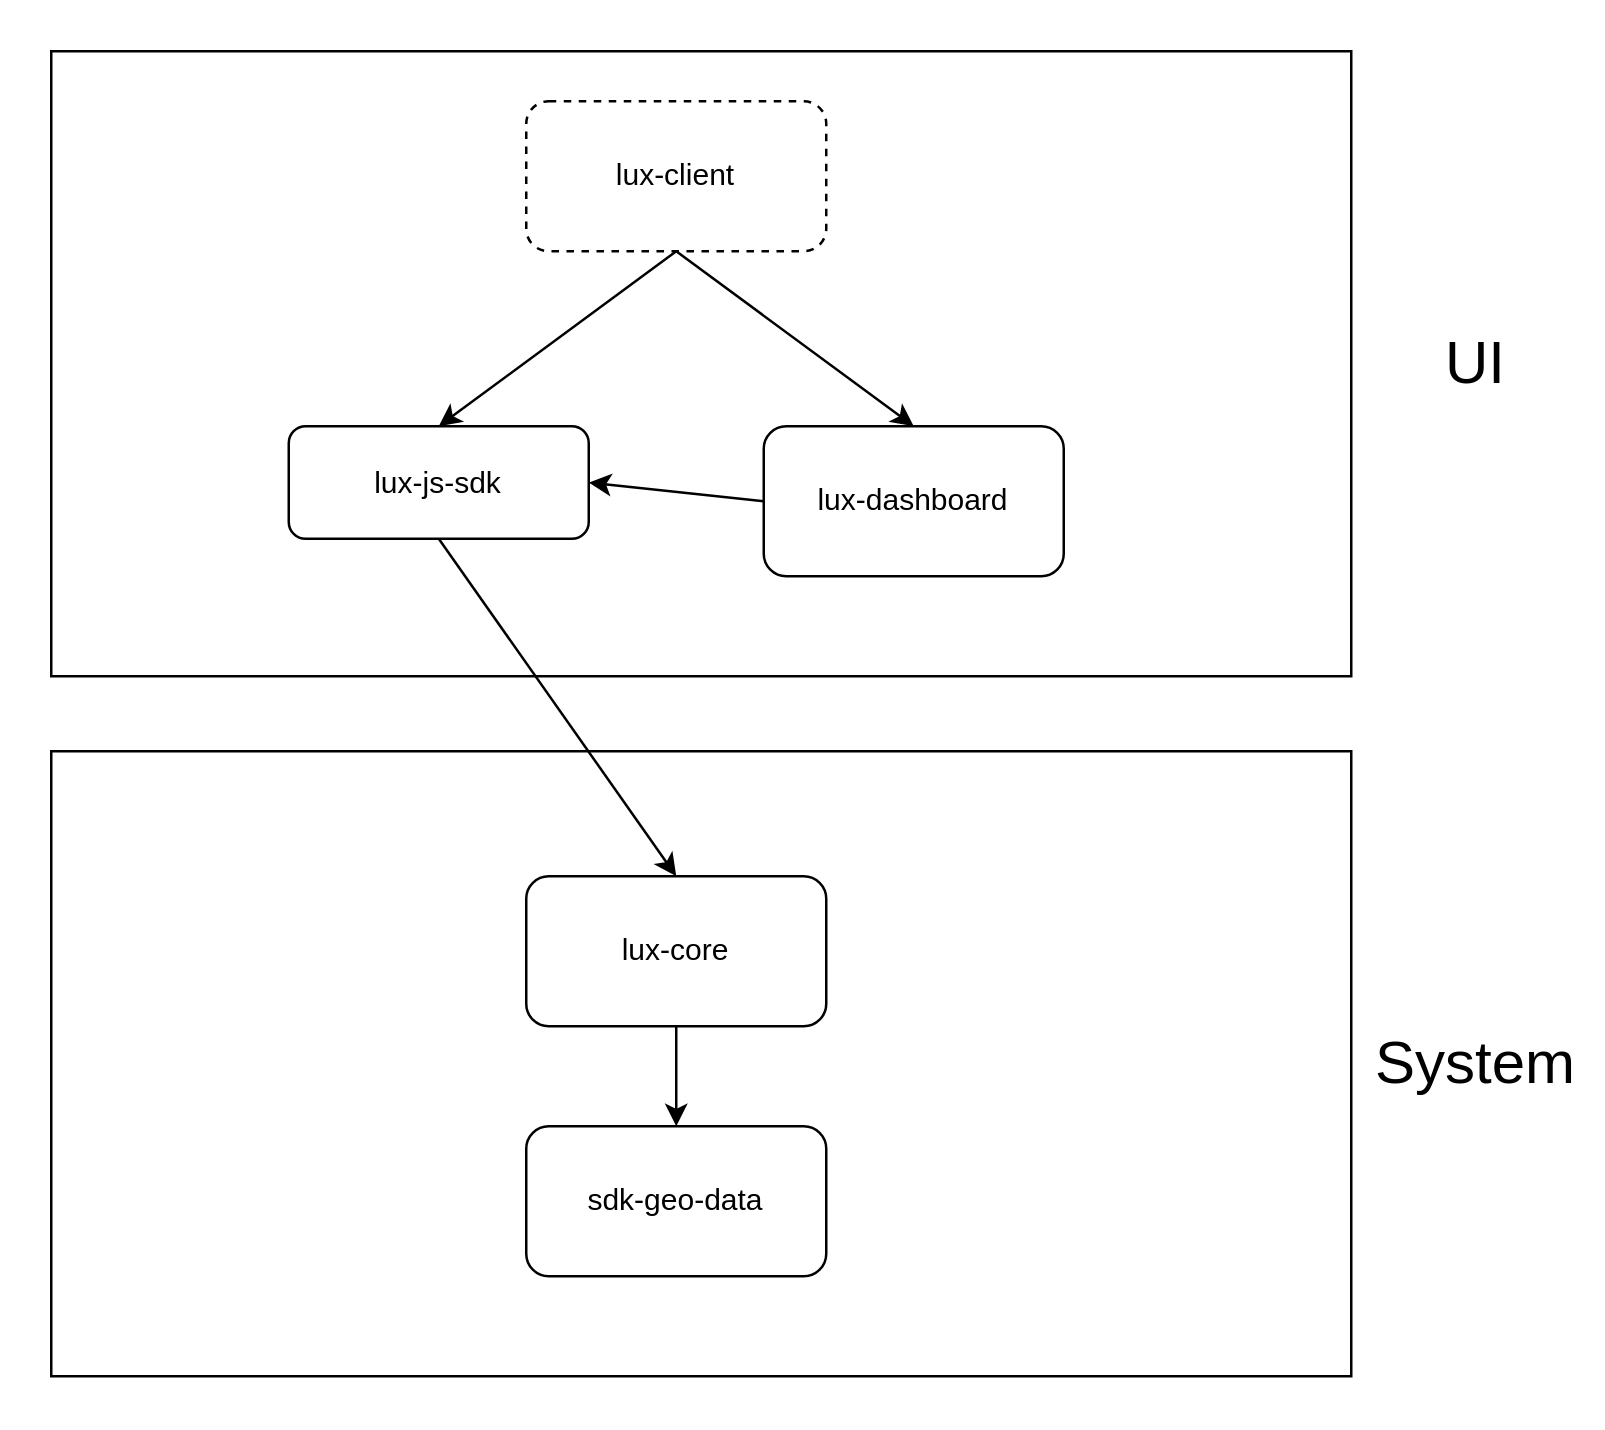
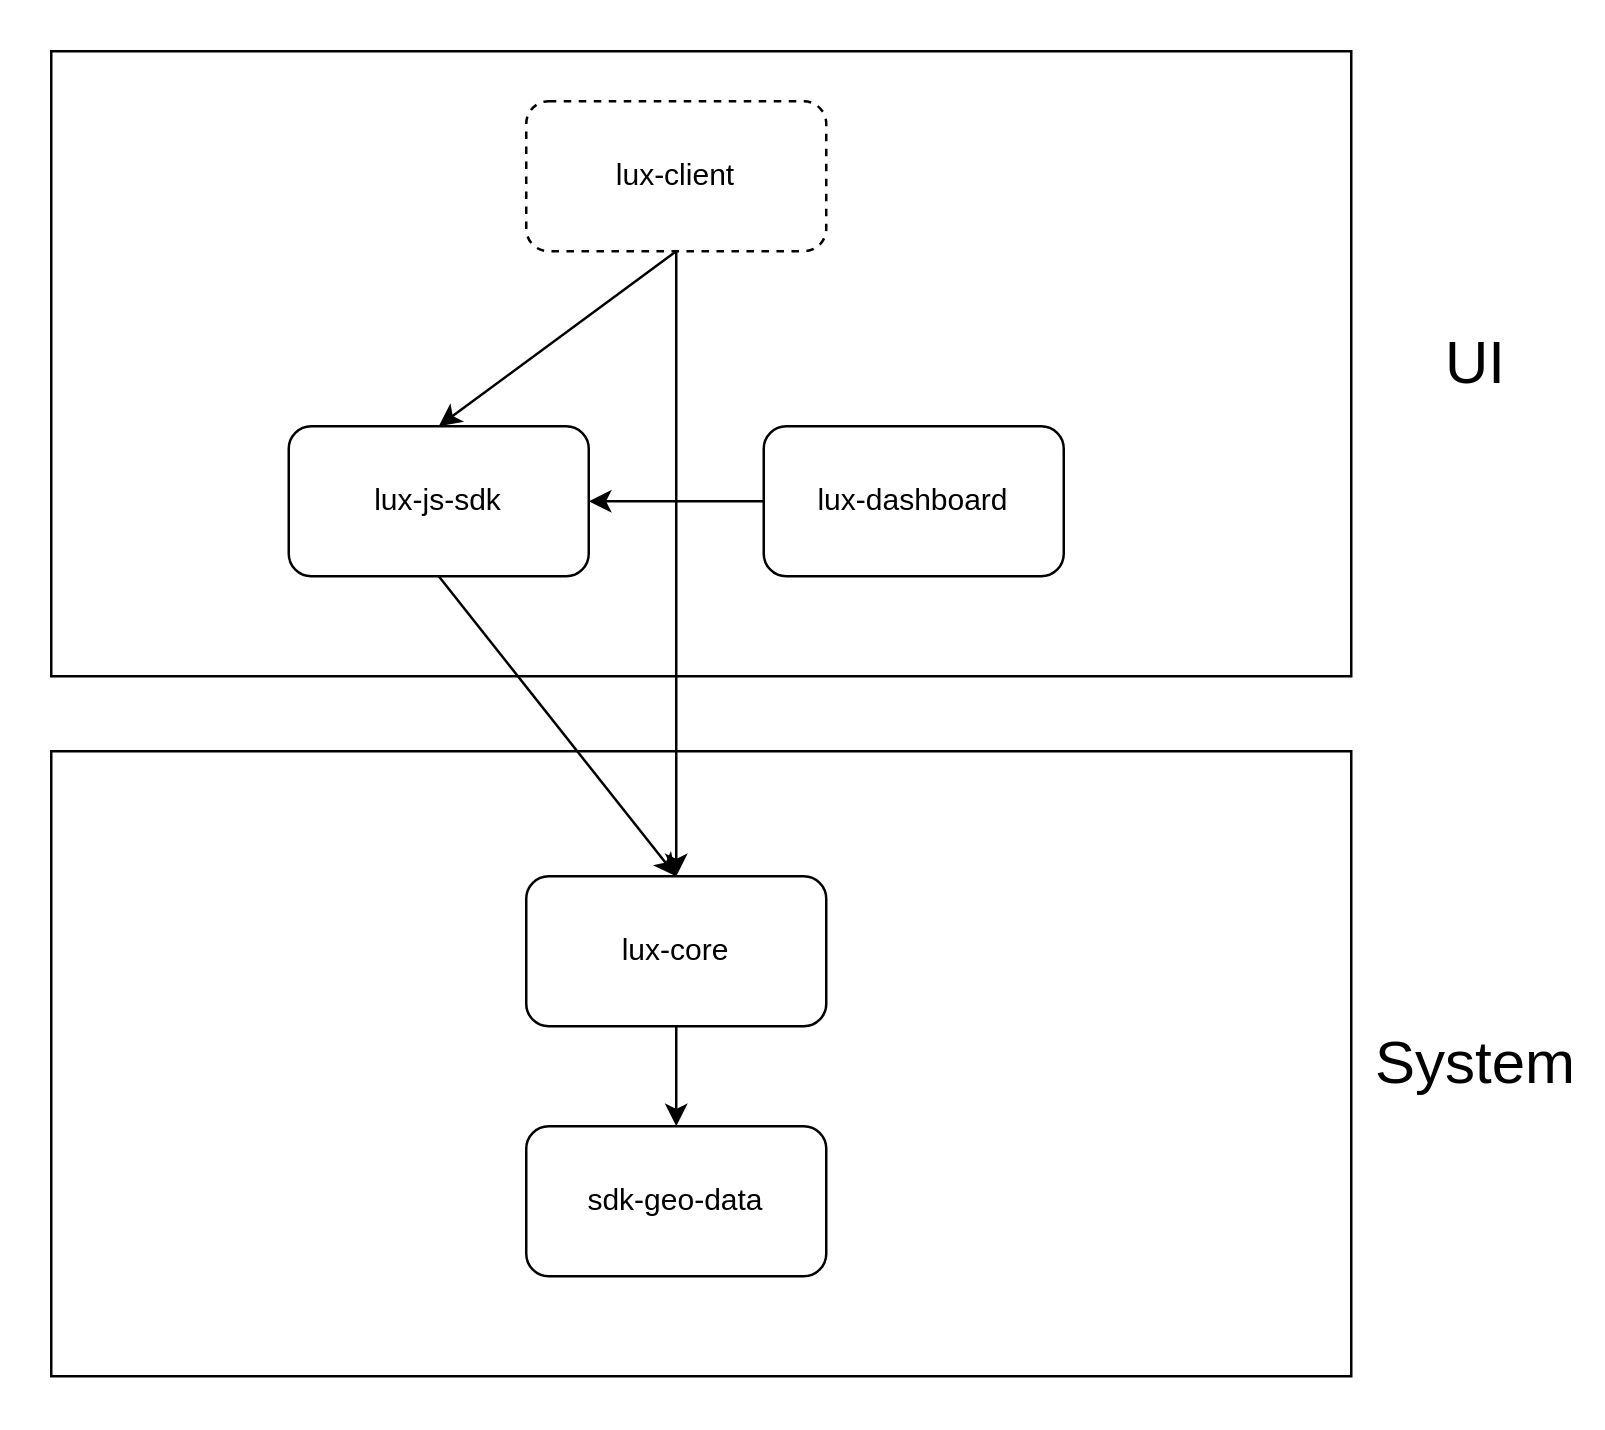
  <mxCell id="0" />
  <mxCell id="1" parent="0" />
  <mxCell id="2" style="edgeStyle=none;html=1;exitX=0.5;exitY=1;exitDx=0;exitDy=0;entryX=0.5;entryY=0;entryDx=0;entryDy=0;" edge="1" parent="1" source="3" target="4"><mxGeometry relative="1" as="geometry" /></mxCell>
  <mxCell id="3" value="lux-core" style="rounded=1;whiteSpace=wrap;html=1;" vertex="1" parent="1"><mxGeometry x="210" y="350" width="120" height="60" as="geometry" /></mxCell>
  <mxCell id="4" value="sdk-geo-data" style="rounded=1;whiteSpace=wrap;html=1;" vertex="1" parent="1"><mxGeometry x="210" y="450" width="120" height="60" as="geometry" /></mxCell>
  <mxCell id="5" style="edgeStyle=none;html=1;exitX=0.5;exitY=1;exitDx=0;exitDy=0;entryX=0.5;entryY=0;entryDx=0;entryDy=0;" edge="1" parent="1" source="7" target="11"><mxGeometry relative="1" as="geometry" /></mxCell>
- <mxCell id="6" style="edgeStyle=none;html=1;exitX=0.5;exitY=1;exitDx=0;exitDy=0;entryX=0.5;entryY=0;entryDx=0;entryDy=0;" edge="1" parent="1" source="7" target="9"><mxGeometry relative="1" as="geometry" /></mxCell>
+ <mxCell id="6" style="edgeStyle=none;html=1;exitX=0.5;exitY=1;exitDx=0;exitDy=0;" edge="1" parent="1" source="7" target="3"><mxGeometry relative="1" as="geometry" /></mxCell>
  <mxCell id="7" value="lux-client" style="rounded=1;whiteSpace=wrap;html=1;fillColor=none;dashed=1;" vertex="1" parent="1"><mxGeometry x="210" y="40" width="120" height="60" as="geometry" /></mxCell>
  <mxCell id="8" style="edgeStyle=none;html=1;exitX=0;exitY=0.5;exitDx=0;exitDy=0;entryX=1;entryY=0.5;entryDx=0;entryDy=0;" edge="1" parent="1" source="9" target="11"><mxGeometry relative="1" as="geometry" /></mxCell>
  <mxCell id="9" value="lux-dashboard" style="rounded=1;whiteSpace=wrap;html=1;fillColor=none;" vertex="1" parent="1"><mxGeometry x="305" y="170" width="120" height="60" as="geometry" /></mxCell>
  <mxCell id="10" style="edgeStyle=none;html=1;exitX=0.5;exitY=1;exitDx=0;exitDy=0;entryX=0.5;entryY=0;entryDx=0;entryDy=0;" edge="1" parent="1" source="11" target="3"><mxGeometry relative="1" as="geometry" /></mxCell>
- <mxCell id="11" value="lux-js-sdk" style="rounded=1;whiteSpace=wrap;html=1;fillColor=none;" vertex="1" parent="1"><mxGeometry x="115" y="170" width="120" height="45" as="geometry" /></mxCell>
+ <mxCell id="11" value="lux-js-sdk" style="rounded=1;whiteSpace=wrap;html=1;fillColor=none;" vertex="1" parent="1"><mxGeometry x="115" y="170" width="120" height="60" as="geometry" /></mxCell>
  <mxCell id="12" value="" style="rounded=0;whiteSpace=wrap;html=1;fillColor=none;" vertex="1" parent="1"><mxGeometry x="20" y="20" width="520" height="250" as="geometry" /></mxCell>
  <mxCell id="13" value="" style="rounded=0;whiteSpace=wrap;html=1;fillColor=none;" vertex="1" parent="1"><mxGeometry x="20" y="300" width="520" height="250" as="geometry" /></mxCell>
  <mxCell id="14" value="&lt;font style=&quot;font-size: 24px&quot;&gt;UI&lt;/font&gt;" style="text;html=1;strokeColor=none;fillColor=none;align=center;verticalAlign=middle;whiteSpace=wrap;rounded=0;" vertex="1" parent="1"><mxGeometry x="560" y="130" width="60" height="30" as="geometry" /></mxCell>
  <mxCell id="15" value="&lt;span style=&quot;font-size: 24px&quot;&gt;System&lt;/span&gt;" style="text;html=1;strokeColor=none;fillColor=none;align=center;verticalAlign=middle;whiteSpace=wrap;rounded=0;" vertex="1" parent="1"><mxGeometry x="560" y="410" width="60" height="30" as="geometry" /></mxCell>
